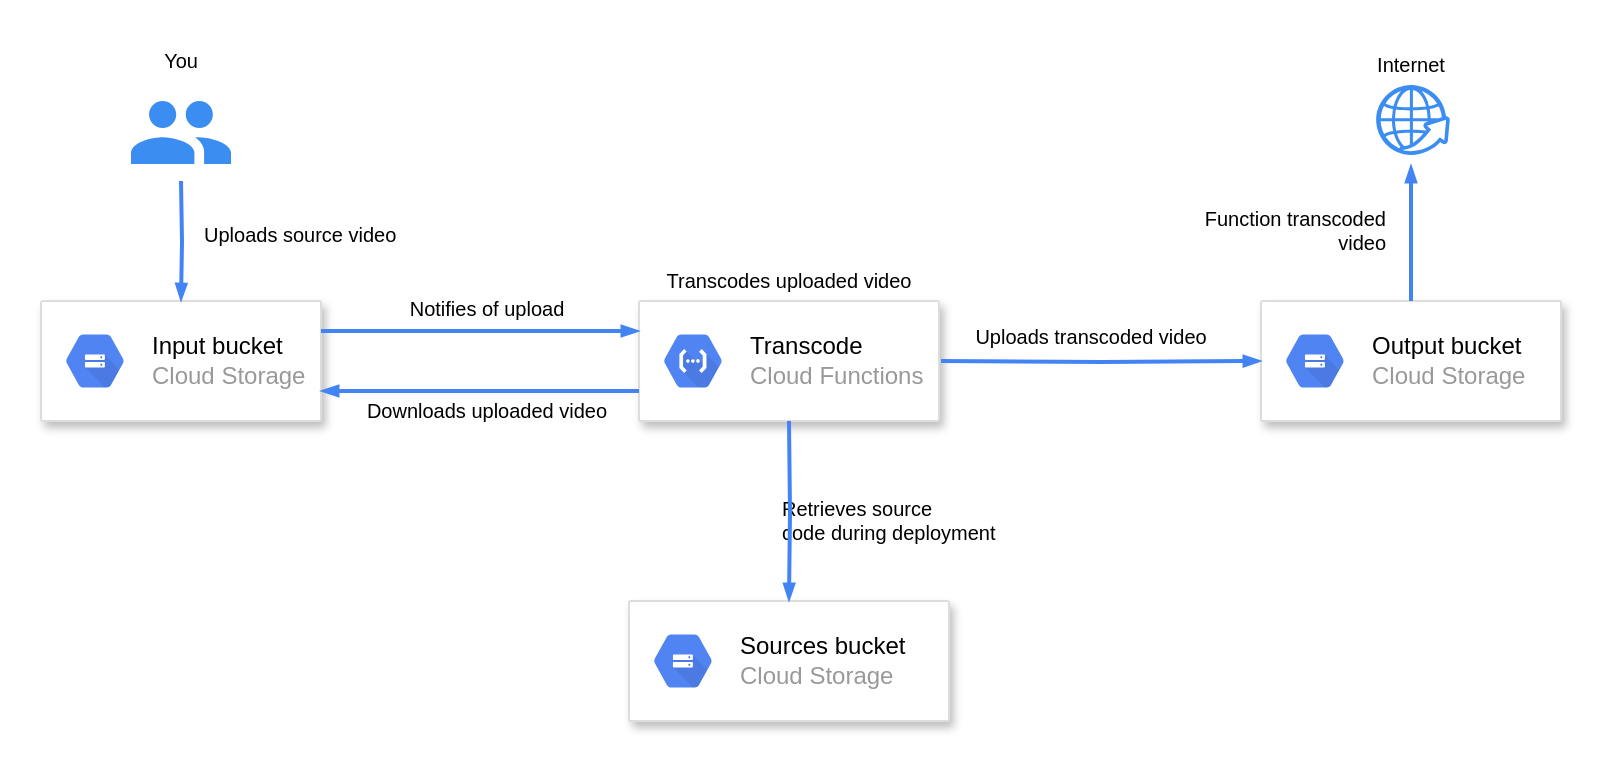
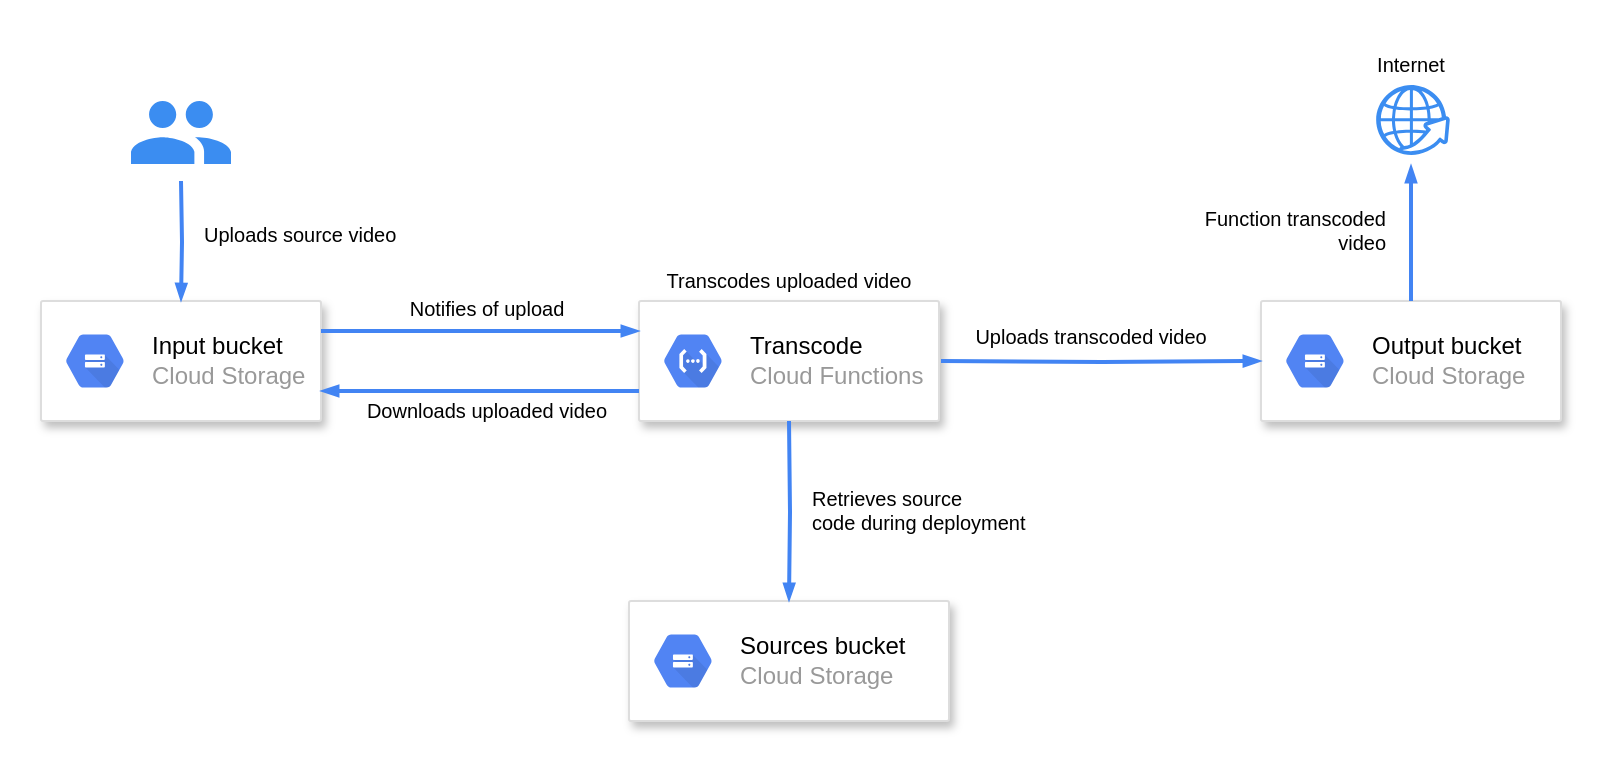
  <mxCell id="0" />
  <mxCell id="1" parent="0" />
  <mxCell id="2" value="" style="strokeColor=#dddddd;shadow=1;strokeWidth=1;rounded=1;absoluteArcSize=1;arcSize=2;" vertex="1" parent="1"><mxGeometry x="20" y="150" width="140" height="60" as="geometry" /></mxCell>
  <mxCell id="3" value="&lt;font color=&quot;#000000&quot;&gt;Input bucket&lt;/font&gt;&lt;br&gt;Cloud Storage" style="dashed=0;connectable=0;html=1;fillColor=#5184F3;strokeColor=none;shape=mxgraph.gcp2.hexIcon;prIcon=cloud_storage;part=1;labelPosition=right;verticalLabelPosition=middle;align=left;verticalAlign=middle;spacingLeft=5;fontColor=#999999;fontSize=12;" vertex="1" parent="2"><mxGeometry y="0.5" width="44" height="39" relative="1" as="geometry"><mxPoint x="5" y="-19.5" as="offset" /></mxGeometry></mxCell>
  <mxCell id="4" value="" style="strokeColor=#dddddd;shadow=1;strokeWidth=1;rounded=1;absoluteArcSize=1;arcSize=2;" vertex="1" parent="1"><mxGeometry x="630" y="150" width="150" height="60" as="geometry" /></mxCell>
  <mxCell id="5" value="&lt;font color=&quot;#000000&quot;&gt;Output bucket&lt;/font&gt;&lt;br&gt;Cloud Storage" style="dashed=0;connectable=0;html=1;fillColor=#5184F3;strokeColor=none;shape=mxgraph.gcp2.hexIcon;prIcon=cloud_storage;part=1;labelPosition=right;verticalLabelPosition=middle;align=left;verticalAlign=middle;spacingLeft=5;fontColor=#999999;fontSize=12;" vertex="1" parent="4"><mxGeometry y="0.5" width="44" height="39" relative="1" as="geometry"><mxPoint x="5" y="-19.5" as="offset" /></mxGeometry></mxCell>
  <mxCell id="6" value="" style="strokeColor=#dddddd;shadow=1;strokeWidth=1;rounded=1;absoluteArcSize=1;arcSize=2;" vertex="1" parent="1"><mxGeometry x="314" y="300" width="160" height="60" as="geometry" /></mxCell>
  <mxCell id="7" value="&lt;font color=&quot;#000000&quot;&gt;Sources bucket&lt;/font&gt;&lt;br&gt;Cloud Storage" style="dashed=0;connectable=0;html=1;fillColor=#5184F3;strokeColor=none;shape=mxgraph.gcp2.hexIcon;prIcon=cloud_storage;part=1;labelPosition=right;verticalLabelPosition=middle;align=left;verticalAlign=middle;spacingLeft=5;fontColor=#999999;fontSize=12;" vertex="1" parent="6"><mxGeometry y="0.5" width="44" height="39" relative="1" as="geometry"><mxPoint x="5" y="-19.5" as="offset" /></mxGeometry></mxCell>
  <mxCell id="8" value="" style="strokeColor=#dddddd;shadow=1;strokeWidth=1;rounded=1;absoluteArcSize=1;arcSize=2;" vertex="1" parent="1"><mxGeometry x="319" y="150" width="150" height="60" as="geometry" /></mxCell>
  <mxCell id="9" value="&lt;font color=&quot;#000000&quot;&gt;Transcode&lt;/font&gt;&lt;br&gt;Cloud Functions" style="dashed=0;connectable=0;html=1;fillColor=#5184F3;strokeColor=none;shape=mxgraph.gcp2.hexIcon;prIcon=cloud_functions;part=1;labelPosition=right;verticalLabelPosition=middle;align=left;verticalAlign=middle;spacingLeft=5;fontColor=#999999;fontSize=12;" vertex="1" parent="8"><mxGeometry y="0.5" width="44" height="39" relative="1" as="geometry"><mxPoint x="5" y="-19.5" as="offset" /></mxGeometry></mxCell>
- <mxCell id="10" value="Retrieves source&lt;br style=&quot;font-size: 10px;&quot;&gt;code during deployment" style="text;html=1;align=left;verticalAlign=middle;resizable=0;points=[];autosize=1;fontSize=10;" vertex="1" parent="1"><mxGeometry x="389" y="245" width="120" height="30" as="geometry" /></mxCell>
+ <mxCell id="10" value="Retrieves source&lt;br style=&quot;font-size: 10px;&quot;&gt;code during deployment" style="text;html=1;align=left;verticalAlign=middle;resizable=0;points=[];autosize=1;fontSize=10;" vertex="1" parent="1"><mxGeometry x="404" y="240" width="120" height="30" as="geometry" /></mxCell>
  <mxCell id="11" value="Notifies of upload&lt;br style=&quot;font-size: 10px;&quot;&gt;" style="text;html=1;align=center;verticalAlign=middle;resizable=0;points=[];autosize=1;fontSize=10;" vertex="1" parent="1"><mxGeometry x="198" y="144" width="90" height="20" as="geometry" /></mxCell>
  <mxCell id="12" value="Downloads uploaded video" style="text;html=1;align=center;verticalAlign=middle;resizable=0;points=[];autosize=1;fontSize=10;" vertex="1" parent="1"><mxGeometry x="173" y="195" width="140" height="20" as="geometry" /></mxCell>
  <mxCell id="13" value="Uploads transcoded video" style="text;html=1;align=center;verticalAlign=middle;resizable=0;points=[];autosize=1;fontSize=10;" vertex="1" parent="1"><mxGeometry x="480" y="158" width="130" height="20" as="geometry" /></mxCell>
  <mxCell id="14" value="Transcodes uploaded video" style="text;html=1;align=center;verticalAlign=middle;resizable=0;points=[];autosize=1;fontSize=10;" vertex="1" parent="1"><mxGeometry x="324" y="130" width="140" height="20" as="geometry" /></mxCell>
  <mxCell id="15" value="" style="edgeStyle=orthogonalEdgeStyle;fontSize=12;html=1;endArrow=blockThin;endFill=1;rounded=0;strokeWidth=2;endSize=4;startSize=4;dashed=0;strokeColor=#4284F3;entryX=0;entryY=0.25;entryDx=0;entryDy=0;exitX=1;exitY=0.25;exitDx=0;exitDy=0;" edge="1" parent="1" source="2" target="8"><mxGeometry width="100" relative="1" as="geometry"><mxPoint x="160" y="170" as="sourcePoint" /><mxPoint x="260" y="170" as="targetPoint" /></mxGeometry></mxCell>
  <mxCell id="16" value="" style="edgeStyle=orthogonalEdgeStyle;fontSize=12;html=1;endArrow=blockThin;endFill=1;rounded=0;strokeWidth=2;endSize=4;startSize=4;dashed=0;strokeColor=#4284F3;entryX=1;entryY=0.75;entryDx=0;entryDy=0;exitX=0;exitY=0.75;exitDx=0;exitDy=0;" edge="1" parent="1" source="8" target="2"><mxGeometry width="100" relative="1" as="geometry"><mxPoint x="290" y="210" as="sourcePoint" /><mxPoint x="390" y="210" as="targetPoint" /></mxGeometry></mxCell>
  <mxCell id="17" value="" style="edgeStyle=orthogonalEdgeStyle;fontSize=12;html=1;endArrow=blockThin;endFill=1;rounded=0;strokeWidth=2;endSize=4;startSize=4;dashed=0;strokeColor=#4284F3;entryX=0;entryY=0.5;entryDx=0;entryDy=0;" edge="1" parent="1" target="4"><mxGeometry width="100" relative="1" as="geometry"><mxPoint x="470" y="180" as="sourcePoint" /><mxPoint x="390" y="210" as="targetPoint" /></mxGeometry></mxCell>
  <mxCell id="18" value="" style="edgeStyle=orthogonalEdgeStyle;fontSize=12;html=1;endArrow=blockThin;endFill=1;rounded=0;strokeWidth=2;endSize=4;startSize=4;dashed=0;strokeColor=#4284F3;entryX=0.5;entryY=0;entryDx=0;entryDy=0;" edge="1" parent="1" target="6"><mxGeometry width="100" relative="1" as="geometry"><mxPoint x="394" y="210" as="sourcePoint" /><mxPoint x="390" y="210" as="targetPoint" /></mxGeometry></mxCell>
  <mxCell id="19" value="" style="edgeStyle=orthogonalEdgeStyle;fontSize=12;html=1;endArrow=blockThin;endFill=1;rounded=0;strokeWidth=2;endSize=4;startSize=4;dashed=0;strokeColor=#4284F3;exitX=0.5;exitY=0;exitDx=0;exitDy=0;" edge="1" parent="1" source="4"><mxGeometry width="100" relative="1" as="geometry"><mxPoint x="290" y="210" as="sourcePoint" /><mxPoint x="705" y="82" as="targetPoint" /></mxGeometry></mxCell>
  <mxCell id="20" value="Function transcoded&lt;br&gt;video" style="text;html=1;align=right;verticalAlign=middle;resizable=0;points=[];autosize=1;fontSize=10;" vertex="1" parent="1"><mxGeometry x="594" y="100" width="100" height="30" as="geometry" /></mxCell>
  <mxCell id="21" value="" style="dashed=0;connectable=0;html=1;strokeColor=none;shape=mxgraph.gcp2.users;part=1;fillColor=#3B8DF1;" vertex="1" parent="1"><mxGeometry x="65" y="50" width="50" height="31.5" as="geometry" /></mxCell>
  <mxCell id="22" value="" style="edgeStyle=orthogonalEdgeStyle;fontSize=12;html=1;endArrow=blockThin;endFill=1;rounded=0;strokeWidth=2;endSize=4;startSize=4;dashed=0;strokeColor=#4284F3;entryX=0.5;entryY=0;entryDx=0;entryDy=0;" edge="1" parent="1" target="2"><mxGeometry width="100" relative="1" as="geometry"><mxPoint x="90" y="90" as="sourcePoint" /><mxPoint x="130" y="80" as="targetPoint" /></mxGeometry></mxCell>
- <mxCell id="23" value="You" style="text;html=1;align=center;verticalAlign=middle;resizable=0;points=[];autosize=1;fontSize=10;" vertex="1" parent="1"><mxGeometry x="75" y="20" width="30" height="20" as="geometry" /></mxCell>
  <mxCell id="24" value="Uploads source video" style="text;html=1;align=left;verticalAlign=middle;resizable=0;points=[];autosize=1;fontSize=10;" vertex="1" parent="1"><mxGeometry x="100" y="107" width="110" height="20" as="geometry" /></mxCell>
  <mxCell id="25" value="" style="group" vertex="1" connectable="0" parent="1"><mxGeometry x="680" y="22" width="50" height="55" as="geometry" /></mxCell>
  <mxCell id="26" value="" style="html=1;aspect=fixed;strokeColor=none;shadow=0;align=center;verticalAlign=top;fillColor=#3B8DF1;shape=mxgraph.gcp2.globe_world;fontSize=10;" vertex="1" parent="25"><mxGeometry x="7.58" y="20" width="36.84" height="35" as="geometry" /></mxCell>
  <mxCell id="27" value="Internet" style="text;html=1;align=center;verticalAlign=middle;resizable=0;points=[];autosize=1;fontSize=10;" vertex="1" parent="25"><mxGeometry width="50" height="20" as="geometry" /></mxCell>
